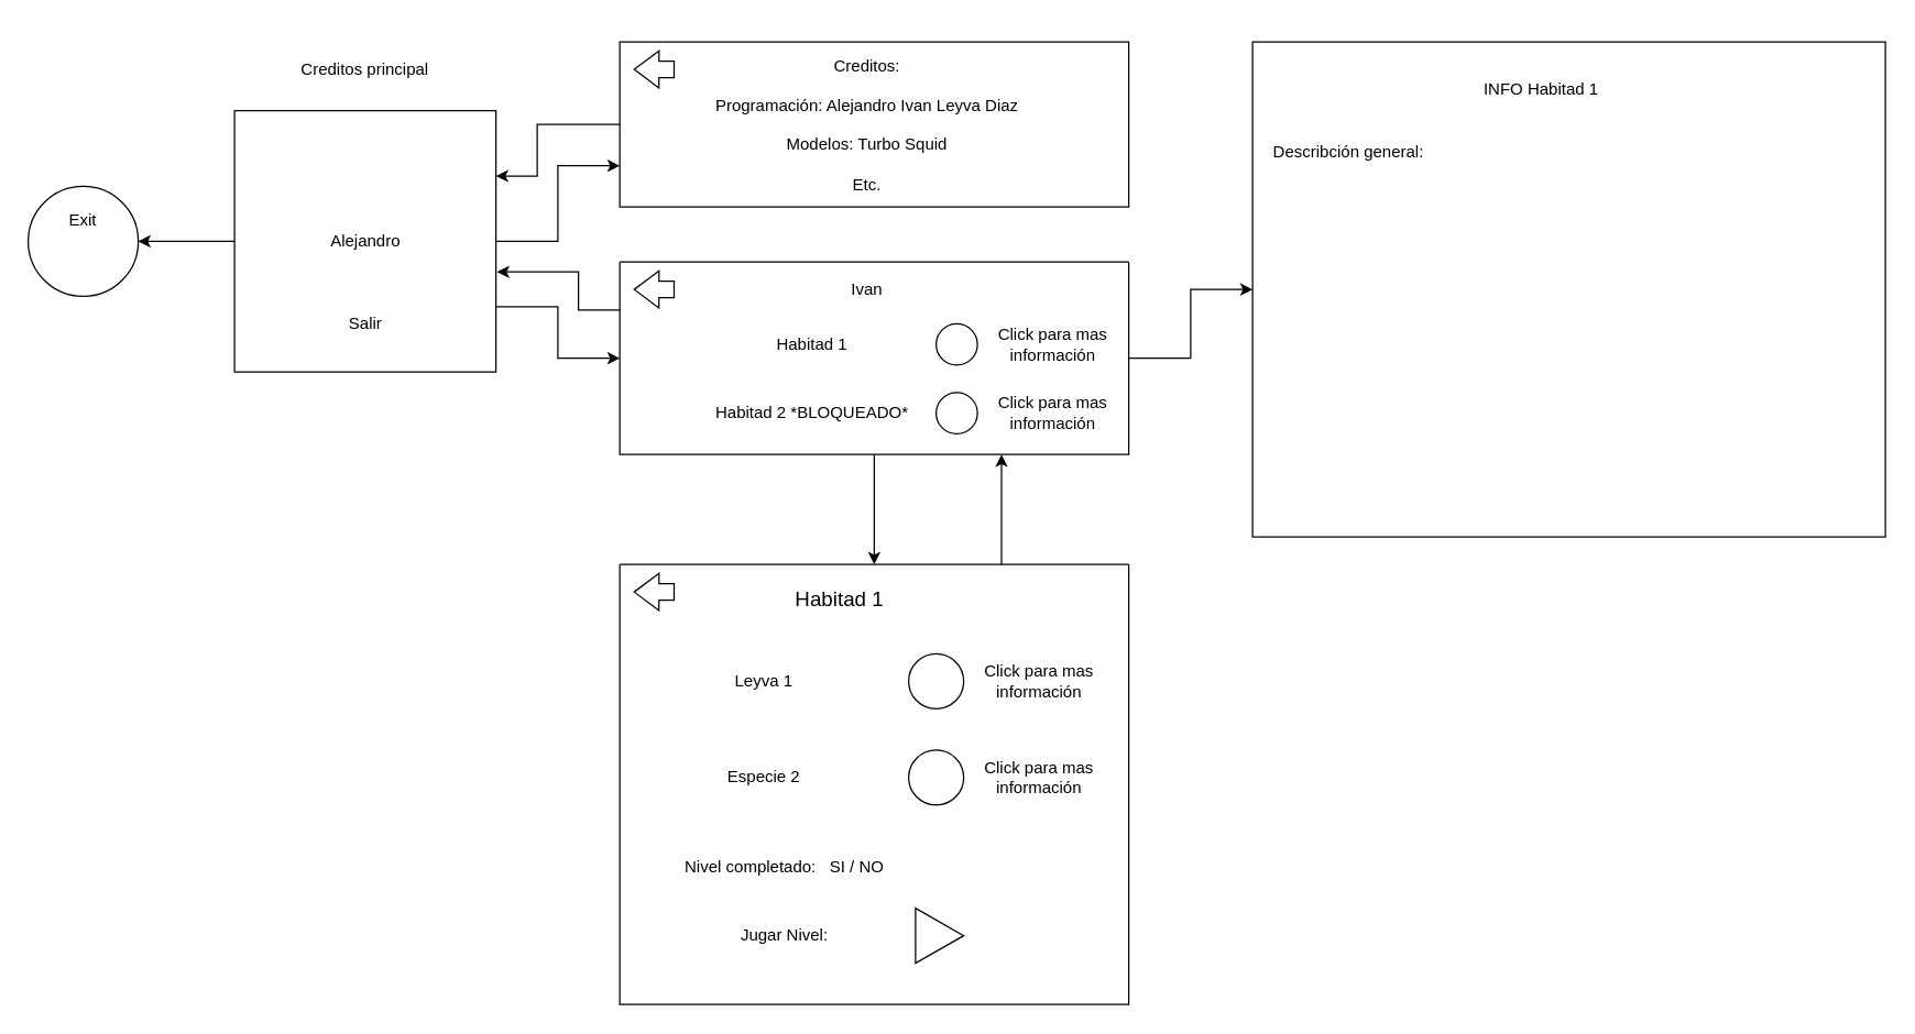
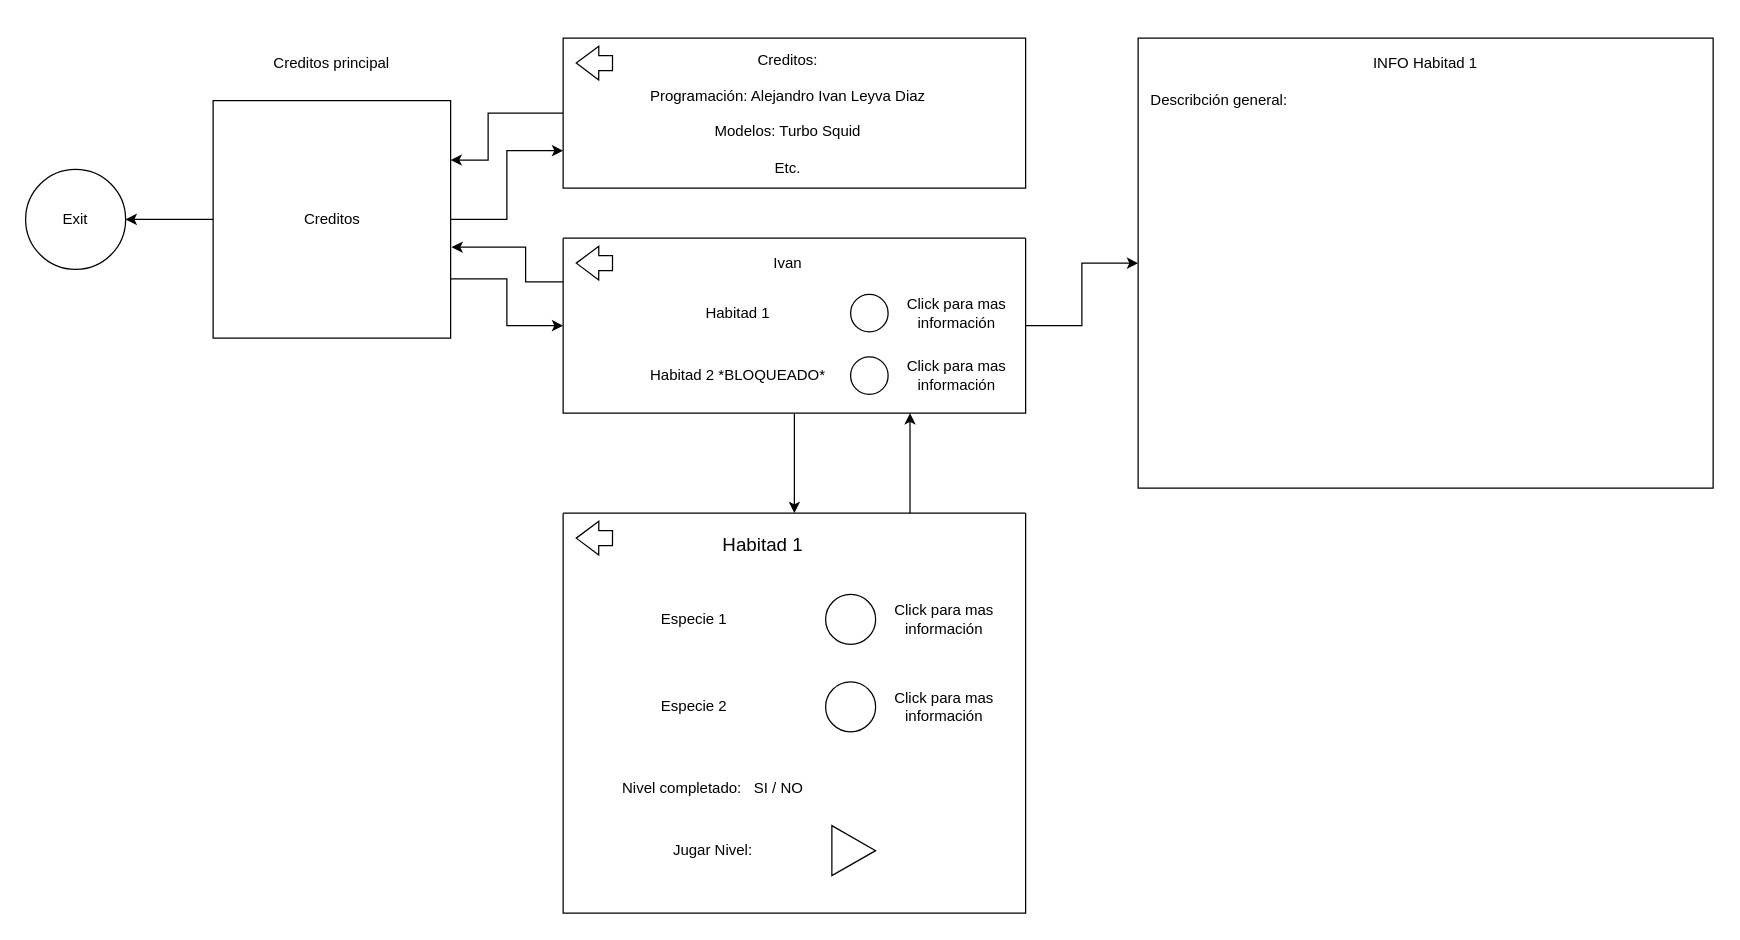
  <mxCell id="0" />
  <mxCell id="1" parent="0" />
  <mxCell id="2" style="edgeStyle=orthogonalEdgeStyle;rounded=0;orthogonalLoop=1;jettySize=auto;html=1;entryX=0;entryY=0.75;entryDx=0;entryDy=0;" edge="1" parent="1" source="5" target="10"><mxGeometry relative="1" as="geometry" /></mxCell>
  <mxCell id="3" style="edgeStyle=orthogonalEdgeStyle;rounded=0;orthogonalLoop=1;jettySize=auto;html=1;exitX=1;exitY=0.75;exitDx=0;exitDy=0;entryX=0;entryY=0.5;entryDx=0;entryDy=0;" edge="1" parent="1" source="5" target="16"><mxGeometry relative="1" as="geometry" /></mxCell>
  <mxCell id="4" style="edgeStyle=orthogonalEdgeStyle;rounded=0;orthogonalLoop=1;jettySize=auto;html=1;entryX=1;entryY=0.5;entryDx=0;entryDy=0;" edge="1" parent="1" source="5" target="26"><mxGeometry relative="1" as="geometry" /></mxCell>
  <mxCell id="5" value="" style="whiteSpace=wrap;html=1;aspect=fixed;" vertex="1" parent="1"><mxGeometry x="170" y="80" width="190" height="190" as="geometry" /></mxCell>
  <mxCell id="6" value="Creditos principal" style="text;html=1;strokeColor=none;fillColor=none;align=center;verticalAlign=middle;whiteSpace=wrap;rounded=0;" vertex="1" parent="1"><mxGeometry x="170" y="20" width="190" height="60" as="geometry" /></mxCell>
- <mxCell id="7" value="Alejandro" style="text;html=1;strokeColor=none;fillColor=none;align=center;verticalAlign=middle;whiteSpace=wrap;rounded=0;" vertex="1" parent="1"><mxGeometry x="217.5" y="155" width="95" height="40" as="geometry" /></mxCell>
- <mxCell id="8" value="Salir" style="text;html=1;strokeColor=none;fillColor=none;align=center;verticalAlign=middle;whiteSpace=wrap;rounded=0;" vertex="1" parent="1"><mxGeometry x="217.5" y="215" width="95" height="40" as="geometry" /></mxCell>
+ <mxCell id="7" value="Creditos" style="text;html=1;strokeColor=none;fillColor=none;align=center;verticalAlign=middle;whiteSpace=wrap;rounded=0;" vertex="1" parent="1"><mxGeometry x="217.5" y="155" width="95" height="40" as="geometry" /></mxCell>
  <mxCell id="9" style="edgeStyle=orthogonalEdgeStyle;rounded=0;orthogonalLoop=1;jettySize=auto;html=1;entryX=1;entryY=0.25;entryDx=0;entryDy=0;" edge="1" parent="1" source="10" target="5"><mxGeometry relative="1" as="geometry"><Array as="points"><mxPoint x="390" y="90" /><mxPoint x="390" y="128" /></Array></mxGeometry></mxCell>
  <mxCell id="10" value="" style="rounded=0;whiteSpace=wrap;html=1;" vertex="1" parent="1"><mxGeometry x="450" y="30" width="370" height="120" as="geometry" /></mxCell>
  <mxCell id="11" value="&lt;div&gt;Programación: Alejandro Ivan Leyva Diaz&lt;/div&gt;&lt;div&gt;&lt;br&gt;&lt;/div&gt;&lt;div&gt;Modelos: Turbo Squid&lt;/div&gt;&lt;div&gt;&lt;br&gt;&lt;/div&gt;&lt;div&gt;Etc.&lt;br&gt;&lt;/div&gt;" style="text;html=1;strokeColor=none;fillColor=none;align=center;verticalAlign=middle;whiteSpace=wrap;rounded=0;" vertex="1" parent="1"><mxGeometry x="490" y="60" width="280" height="90" as="geometry" /></mxCell>
  <mxCell id="12" value="&lt;div&gt;Creditos:&lt;/div&gt;&lt;div&gt;&lt;br&gt;&lt;/div&gt;" style="text;html=1;strokeColor=none;fillColor=none;align=center;verticalAlign=middle;whiteSpace=wrap;rounded=0;" vertex="1" parent="1"><mxGeometry x="490" y="50" width="280" height="10" as="geometry" /></mxCell>
  <mxCell id="13" value="" style="shape=flexArrow;endArrow=classic;html=1;rounded=0;width=12;endSize=5.67;endWidth=14;" edge="1" parent="1"><mxGeometry width="50" height="50" relative="1" as="geometry"><mxPoint x="490" y="50" as="sourcePoint" /><mxPoint x="460" y="49.92" as="targetPoint" /></mxGeometry></mxCell>
  <mxCell id="14" style="edgeStyle=orthogonalEdgeStyle;rounded=0;orthogonalLoop=1;jettySize=auto;html=1;entryX=0.5;entryY=0;entryDx=0;entryDy=0;" edge="1" parent="1" source="16" target="29"><mxGeometry relative="1" as="geometry" /></mxCell>
  <mxCell id="15" style="edgeStyle=orthogonalEdgeStyle;rounded=0;orthogonalLoop=1;jettySize=auto;html=1;entryX=0;entryY=0.5;entryDx=0;entryDy=0;" edge="1" parent="1" source="16" target="41"><mxGeometry relative="1" as="geometry" /></mxCell>
  <mxCell id="16" value="" style="swimlane;startSize=0;" vertex="1" parent="1"><mxGeometry x="450" y="190" width="370" height="140" as="geometry" /></mxCell>
  <mxCell id="17" value="Ivan" style="text;html=1;strokeColor=none;fillColor=none;align=center;verticalAlign=middle;whiteSpace=wrap;rounded=0;" vertex="1" parent="16"><mxGeometry x="40" width="280" height="40" as="geometry" /></mxCell>
  <mxCell id="18" value="" style="shape=flexArrow;endArrow=classic;html=1;rounded=0;width=12;endSize=5.67;endWidth=14;" edge="1" parent="16"><mxGeometry width="50" height="50" relative="1" as="geometry"><mxPoint x="40" y="20.08" as="sourcePoint" /><mxPoint x="10" y="20" as="targetPoint" /></mxGeometry></mxCell>
  <mxCell id="19" value="" style="ellipse;whiteSpace=wrap;html=1;aspect=fixed;" vertex="1" parent="16"><mxGeometry x="230" y="45" width="30" height="30" as="geometry" /></mxCell>
  <mxCell id="20" value="" style="ellipse;whiteSpace=wrap;html=1;aspect=fixed;" vertex="1" parent="16"><mxGeometry x="230" y="95" width="30" height="30" as="geometry" /></mxCell>
  <mxCell id="21" value="Habitad 1" style="text;html=1;strokeColor=none;fillColor=none;align=center;verticalAlign=middle;whiteSpace=wrap;rounded=0;" vertex="1" parent="16"><mxGeometry x="60" y="40" width="160" height="40" as="geometry" /></mxCell>
  <mxCell id="22" value="Habitad 2 *BLOQUEADO*" style="text;html=1;strokeColor=none;fillColor=none;align=center;verticalAlign=middle;whiteSpace=wrap;rounded=0;" vertex="1" parent="16"><mxGeometry x="60" y="90" width="160" height="40" as="geometry" /></mxCell>
  <mxCell id="23" value="Click para mas información" style="text;html=1;strokeColor=none;fillColor=none;align=center;verticalAlign=middle;whiteSpace=wrap;rounded=0;" vertex="1" parent="16"><mxGeometry x="260" y="45" width="110" height="30" as="geometry" /></mxCell>
  <mxCell id="24" value="Click para mas información" style="text;html=1;strokeColor=none;fillColor=none;align=center;verticalAlign=middle;whiteSpace=wrap;rounded=0;" vertex="1" parent="16"><mxGeometry x="260" y="95" width="110" height="30" as="geometry" /></mxCell>
  <mxCell id="25" style="edgeStyle=orthogonalEdgeStyle;rounded=0;orthogonalLoop=1;jettySize=auto;html=1;exitX=0;exitY=0.25;exitDx=0;exitDy=0;entryX=1.004;entryY=0.617;entryDx=0;entryDy=0;entryPerimeter=0;" edge="1" parent="1" source="16" target="5"><mxGeometry relative="1" as="geometry"><Array as="points"><mxPoint x="420" y="225" /><mxPoint x="420" y="197" /></Array></mxGeometry></mxCell>
  <mxCell id="26" value="" style="ellipse;whiteSpace=wrap;html=1;aspect=fixed;" vertex="1" parent="1"><mxGeometry x="20" y="135" width="80" height="80" as="geometry" /></mxCell>
- <mxCell id="27" value="Exit" style="text;html=1;strokeColor=none;fillColor=none;align=center;verticalAlign=middle;whiteSpace=wrap;rounded=0;" vertex="1" parent="1"><mxGeometry x="30" y="145" width="60" height="30" as="geometry" /></mxCell>
+ <mxCell id="27" value="Exit" style="text;html=1;strokeColor=none;fillColor=none;align=center;verticalAlign=middle;whiteSpace=wrap;rounded=0;" vertex="1" parent="1"><mxGeometry x="30" y="160" width="60" height="30" as="geometry" /></mxCell>
  <mxCell id="28" style="edgeStyle=orthogonalEdgeStyle;rounded=0;orthogonalLoop=1;jettySize=auto;html=1;exitX=0.75;exitY=0;exitDx=0;exitDy=0;entryX=0.75;entryY=1;entryDx=0;entryDy=0;" edge="1" parent="1" source="29" target="16"><mxGeometry relative="1" as="geometry" /></mxCell>
  <mxCell id="29" value="" style="swimlane;startSize=0;" vertex="1" parent="1"><mxGeometry x="450" y="410" width="370" height="320" as="geometry" /></mxCell>
  <mxCell id="30" value="" style="shape=flexArrow;endArrow=classic;html=1;rounded=0;width=12;endSize=5.67;endWidth=14;" edge="1" parent="29"><mxGeometry width="50" height="50" relative="1" as="geometry"><mxPoint x="40" y="20.08" as="sourcePoint" /><mxPoint x="10" y="20" as="targetPoint" /></mxGeometry></mxCell>
  <mxCell id="31" value="&lt;font style=&quot;font-size: 15px;&quot;&gt;Habitad 1&lt;/font&gt;" style="text;html=1;strokeColor=none;fillColor=none;align=center;verticalAlign=middle;whiteSpace=wrap;rounded=0;" vertex="1" parent="29"><mxGeometry x="115" y="10" width="90" height="30" as="geometry" /></mxCell>
- <mxCell id="32" value="Leyva 1" style="text;html=1;strokeColor=none;fillColor=none;align=center;verticalAlign=middle;whiteSpace=wrap;rounded=0;" vertex="1" parent="29"><mxGeometry y="60" width="210" height="50" as="geometry" /></mxCell>
+ <mxCell id="32" value="Especie 1" style="text;html=1;strokeColor=none;fillColor=none;align=center;verticalAlign=middle;whiteSpace=wrap;rounded=0;" vertex="1" parent="29"><mxGeometry y="60" width="210" height="50" as="geometry" /></mxCell>
  <mxCell id="33" value="Especie 2" style="text;html=1;strokeColor=none;fillColor=none;align=center;verticalAlign=middle;whiteSpace=wrap;rounded=0;" vertex="1" parent="29"><mxGeometry y="130" width="210" height="50" as="geometry" /></mxCell>
  <mxCell id="34" value="" style="ellipse;whiteSpace=wrap;html=1;aspect=fixed;" vertex="1" parent="29"><mxGeometry x="210" y="65" width="40" height="40" as="geometry" /></mxCell>
  <mxCell id="35" value="" style="ellipse;whiteSpace=wrap;html=1;aspect=fixed;" vertex="1" parent="29"><mxGeometry x="210" y="135" width="40" height="40" as="geometry" /></mxCell>
  <mxCell id="36" value="Click para mas información" style="text;html=1;strokeColor=none;fillColor=none;align=center;verticalAlign=middle;whiteSpace=wrap;rounded=0;" vertex="1" parent="29"><mxGeometry x="250" y="70" width="110" height="30" as="geometry" /></mxCell>
  <mxCell id="37" value="Click para mas información" style="text;html=1;strokeColor=none;fillColor=none;align=center;verticalAlign=middle;whiteSpace=wrap;rounded=0;" vertex="1" parent="29"><mxGeometry x="250" y="140" width="110" height="30" as="geometry" /></mxCell>
  <mxCell id="38" value="Nivel completado:&amp;nbsp;&amp;nbsp; SI / NO" style="text;html=1;strokeColor=none;fillColor=none;align=center;verticalAlign=middle;whiteSpace=wrap;rounded=0;" vertex="1" parent="29"><mxGeometry y="200" width="240" height="40" as="geometry" /></mxCell>
  <mxCell id="39" value="" style="triangle;whiteSpace=wrap;html=1;" vertex="1" parent="29"><mxGeometry x="215" y="250" width="35" height="40" as="geometry" /></mxCell>
  <mxCell id="40" value="Jugar Nivel:" style="text;html=1;strokeColor=none;fillColor=none;align=center;verticalAlign=middle;whiteSpace=wrap;rounded=0;" vertex="1" parent="29"><mxGeometry x="50" y="250" width="140" height="40" as="geometry" /></mxCell>
  <mxCell id="41" value="" style="rounded=0;whiteSpace=wrap;html=1;" vertex="1" parent="1"><mxGeometry x="910" y="30" width="460" height="360" as="geometry" /></mxCell>
- <mxCell id="42" value="INFO Habitad 1" style="text;html=1;strokeColor=none;fillColor=none;align=center;verticalAlign=middle;whiteSpace=wrap;rounded=0;" vertex="1" parent="1"><mxGeometry x="1060" y="50" width="120" height="30" as="geometry" /></mxCell>
- <mxCell id="43" value="Describción general:" style="text;html=1;strokeColor=none;fillColor=none;align=center;verticalAlign=middle;whiteSpace=wrap;rounded=0;" vertex="1" parent="1"><mxGeometry x="915" y="90" width="130" height="40" as="geometry" /></mxCell>
+ <mxCell id="42" value="INFO Habitad 1" style="text;html=1;strokeColor=none;fillColor=none;align=center;verticalAlign=middle;whiteSpace=wrap;rounded=0;" vertex="1" parent="1"><mxGeometry x="1080" y="35" width="120" height="30" as="geometry" /></mxCell>
+ <mxCell id="43" value="Describción general:" style="text;html=1;strokeColor=none;fillColor=none;align=center;verticalAlign=middle;whiteSpace=wrap;rounded=0;" vertex="1" parent="1"><mxGeometry x="910" y="60" width="130" height="40" as="geometry" /></mxCell>
